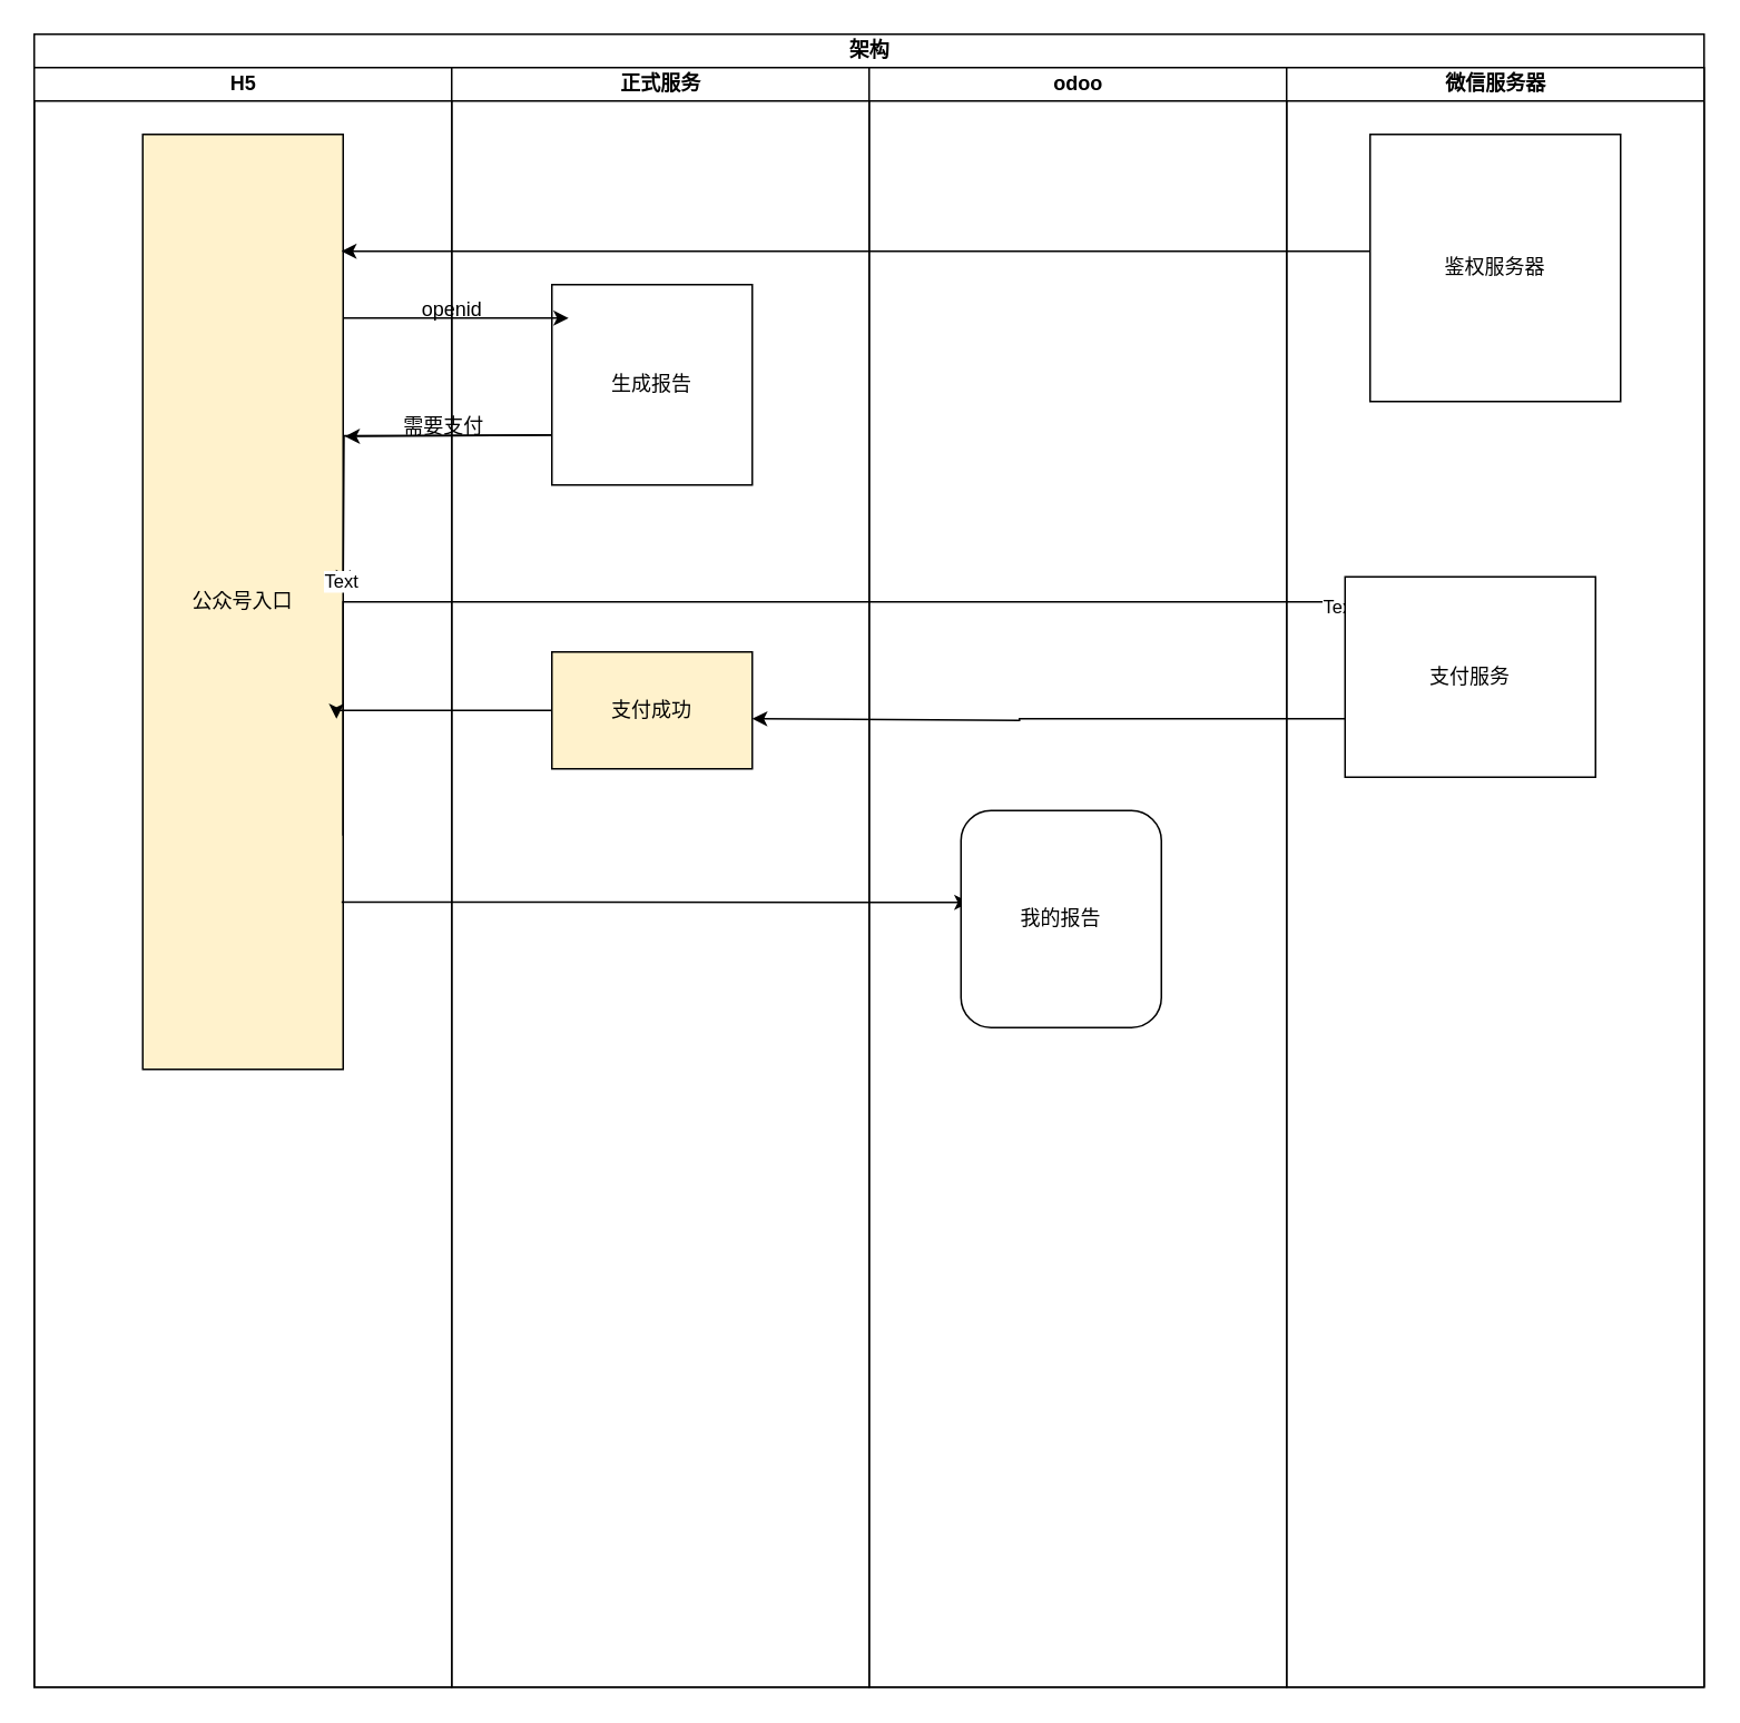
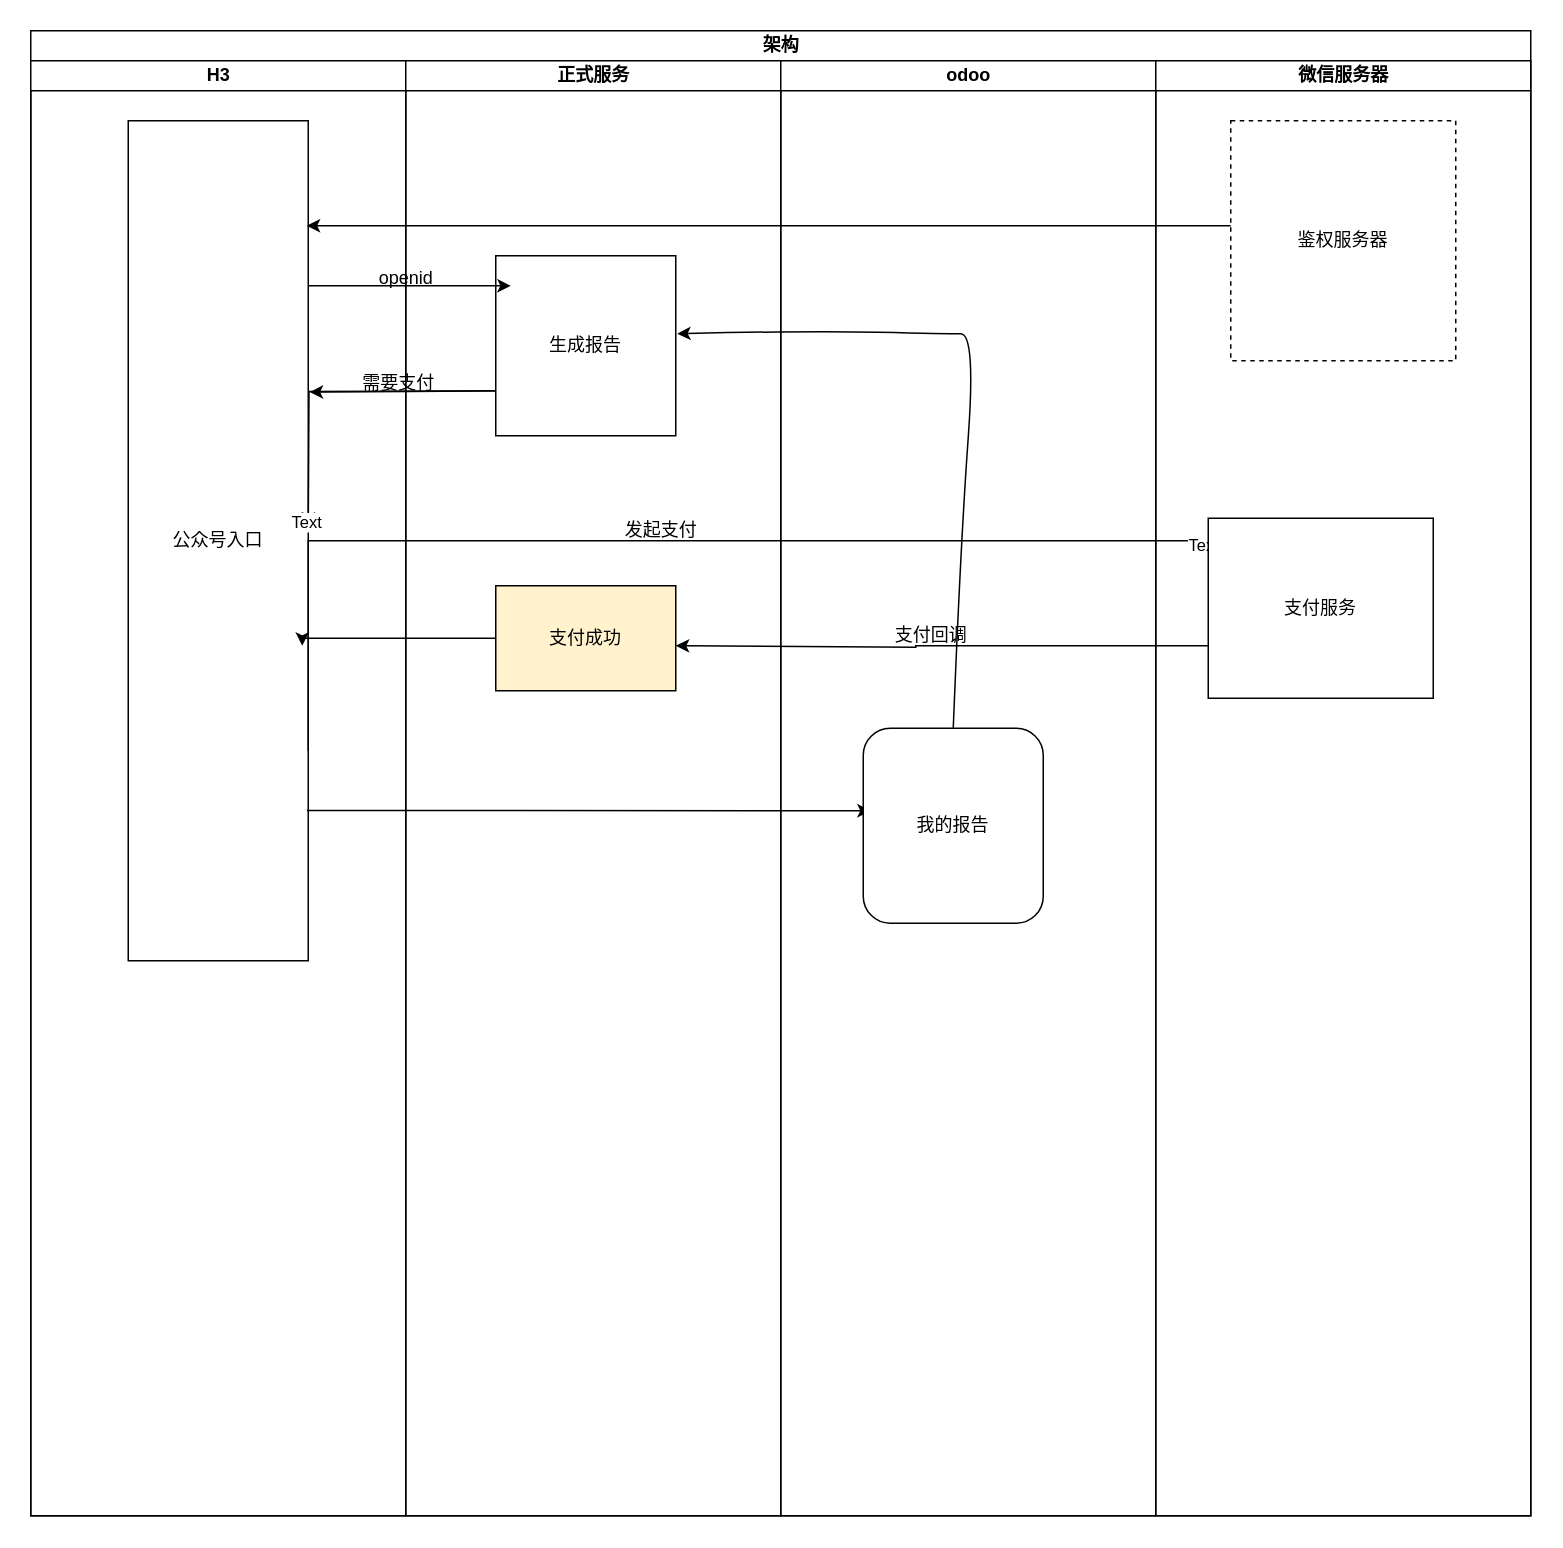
  <mxCell id="0" />
  <mxCell id="1" parent="0" />
  <mxCell id="2" value="架构" style="swimlane;html=1;childLayout=stackLayout;startSize=20;rounded=0;shadow=0;comic=0;labelBackgroundColor=none;strokeWidth=1;fontFamily=Verdana;fontSize=12;align=center;" parent="1" vertex="1"><mxGeometry x="20" y="20" width="1000" height="990" as="geometry"><mxRectangle x="40" y="20" width="70" height="30" as="alternateBounds" /></mxGeometry></mxCell>
- <mxCell id="3" value="H5" style="swimlane;html=1;startSize=20;" parent="2" vertex="1"><mxGeometry y="20" width="250" height="970" as="geometry" /></mxCell>
- <mxCell id="4" value="公众号入口" style="rounded=0;whiteSpace=wrap;html=1;fillColor=#fff2cc;" vertex="1" parent="3"><mxGeometry x="65" y="40" width="120" height="560" as="geometry" /></mxCell>
+ <mxCell id="3" value="H3" style="swimlane;html=1;startSize=20;" parent="2" vertex="1"><mxGeometry y="20" width="250" height="970" as="geometry" /></mxCell>
+ <mxCell id="4" value="公众号入口" style="rounded=0;whiteSpace=wrap;html=1;" vertex="1" parent="3"><mxGeometry x="65" y="40" width="120" height="560" as="geometry" /></mxCell>
  <mxCell id="5" style="edgeStyle=orthogonalEdgeStyle;rounded=0;orthogonalLoop=1;jettySize=auto;html=1;entryX=1;entryY=0.5;entryDx=0;entryDy=0;" edge="1" parent="3"><mxGeometry relative="1" as="geometry"><mxPoint x="320" y="220" as="sourcePoint" /><mxPoint x="185" y="310" as="targetPoint" /><Array as="points" /></mxGeometry></mxCell>
  <mxCell id="6" value="Text" style="edgeLabel;html=1;align=center;verticalAlign=middle;resizable=0;points=[];" vertex="1" connectable="0" parent="5"><mxGeometry x="0.982" y="-2" relative="1" as="geometry"><mxPoint as="offset" /></mxGeometry></mxCell>
  <mxCell id="7" style="edgeStyle=orthogonalEdgeStyle;rounded=0;orthogonalLoop=1;jettySize=auto;html=1;entryX=1.008;entryY=0.323;entryDx=0;entryDy=0;entryPerimeter=0;" edge="1" parent="3" target="4"><mxGeometry relative="1" as="geometry"><mxPoint x="320" y="220" as="sourcePoint" /><mxPoint x="185" y="310" as="targetPoint" /><Array as="points" /></mxGeometry></mxCell>
  <mxCell id="8" style="edgeStyle=orthogonalEdgeStyle;rounded=0;orthogonalLoop=1;jettySize=auto;html=1;exitX=1;exitY=0.75;exitDx=0;exitDy=0;" edge="1" parent="3" source="4"><mxGeometry relative="1" as="geometry"><mxPoint x="840" y="365" as="targetPoint" /><mxPoint x="225" y="500" as="sourcePoint" /><Array as="points"><mxPoint x="185" y="320" /><mxPoint x="840" y="320" /></Array></mxGeometry></mxCell>
  <mxCell id="9" value="Text" style="edgeLabel;html=1;align=center;verticalAlign=middle;resizable=0;points=[];" vertex="1" connectable="0" parent="8"><mxGeometry x="0.752" y="-2" relative="1" as="geometry"><mxPoint as="offset" /></mxGeometry></mxCell>
  <mxCell id="10" value="" style="endArrow=classic;html=1;rounded=0;exitX=0.992;exitY=0.821;exitDx=0;exitDy=0;exitPerimeter=0;" edge="1" parent="3" source="4"><mxGeometry width="50" height="50" relative="1" as="geometry"><mxPoint x="180" y="500" as="sourcePoint" /><mxPoint x="560" y="500" as="targetPoint" /></mxGeometry></mxCell>
  <mxCell id="11" value="正式服务" style="swimlane;html=1;startSize=20;" parent="2" vertex="1"><mxGeometry x="250" y="20" width="250" height="970" as="geometry" /></mxCell>
  <mxCell id="12" value="生成报告" style="rounded=0;whiteSpace=wrap;html=1;" vertex="1" parent="11"><mxGeometry x="60" y="130" width="120" height="120" as="geometry" /></mxCell>
  <mxCell id="13" value="openid" style="text;html=1;align=center;verticalAlign=middle;resizable=0;points=[];autosize=1;strokeColor=none;fillColor=none;" vertex="1" parent="11"><mxGeometry x="-30" y="130" width="60" height="30" as="geometry" /></mxCell>
  <mxCell id="14" style="edgeStyle=orthogonalEdgeStyle;rounded=0;orthogonalLoop=1;jettySize=auto;html=1;" edge="1" parent="11"><mxGeometry relative="1" as="geometry"><mxPoint x="70" y="150" as="targetPoint" /><mxPoint x="-65" y="150" as="sourcePoint" /><Array as="points"><mxPoint x="-50" y="150" /><mxPoint x="-50" y="150" /></Array></mxGeometry></mxCell>
  <mxCell id="15" value="需要支付" style="text;html=1;align=center;verticalAlign=middle;resizable=0;points=[];autosize=1;strokeColor=none;fillColor=none;" vertex="1" parent="11"><mxGeometry x="-40" y="200" width="70" height="30" as="geometry" /></mxCell>
  <mxCell id="16" value="odoo" style="swimlane;html=1;startSize=20;" parent="2" vertex="1"><mxGeometry x="500" y="20" width="250" height="970" as="geometry" /></mxCell>
  <mxCell id="17" value="我的报告" style="rounded=1;whiteSpace=wrap;html=1;" vertex="1" parent="16"><mxGeometry x="55" y="445" width="120" height="130" as="geometry" /></mxCell>
  <mxCell id="18" value="支付成功" style="whiteSpace=wrap;html=1;fillColor=#fff2cc;" vertex="1" parent="16"><mxGeometry x="-190" y="350" width="120" height="70" as="geometry" /></mxCell>
  <mxCell id="19" style="edgeStyle=orthogonalEdgeStyle;rounded=0;orthogonalLoop=1;jettySize=auto;html=1;" edge="1" parent="16"><mxGeometry relative="1" as="geometry"><mxPoint x="-70" y="390" as="targetPoint" /><mxPoint x="300" y="390" as="sourcePoint" /><Array as="points"><mxPoint x="90" y="390" /><mxPoint x="90" y="391" /></Array></mxGeometry></mxCell>
+ <mxCell id="20" value="" style="curved=1;endArrow=classic;html=1;rounded=0;exitX=0.5;exitY=0;exitDx=0;exitDy=0;entryX=1.008;entryY=0.433;entryDx=0;entryDy=0;entryPerimeter=0;" edge="1" parent="16" source="17" target="12"><mxGeometry width="50" height="50" relative="1" as="geometry"><mxPoint x="70" y="320" as="sourcePoint" /><mxPoint x="120" y="270" as="targetPoint" /><Array as="points"><mxPoint x="120" y="320" /><mxPoint x="130" y="182" /><mxPoint x="110" y="182" /><mxPoint x="20" y="180" /></Array></mxGeometry></mxCell>
  <mxCell id="21" style="edgeStyle=orthogonalEdgeStyle;rounded=0;orthogonalLoop=1;jettySize=auto;html=1;" edge="1" parent="2" source="18"><mxGeometry relative="1" as="geometry"><mxPoint x="181" y="410" as="targetPoint" /><Array as="points"><mxPoint x="181" y="405" /></Array></mxGeometry></mxCell>
  <mxCell id="22" value="微信服务器" style="swimlane;html=1;startSize=20;" vertex="1" parent="1"><mxGeometry x="770" y="40" width="250" height="970" as="geometry" /></mxCell>
- <mxCell id="23" value="鉴权服务器" style="rounded=0;whiteSpace=wrap;html=1;" vertex="1" parent="22"><mxGeometry x="50" y="40" width="150" height="160" as="geometry" /></mxCell>
+ <mxCell id="23" value="鉴权服务器" style="rounded=0;whiteSpace=wrap;html=1;dashed=1;" vertex="1" parent="22"><mxGeometry x="50" y="40" width="150" height="160" as="geometry" /></mxCell>
  <mxCell id="24" value="支付服务" style="whiteSpace=wrap;html=1;" vertex="1" parent="22"><mxGeometry x="35" y="305" width="150" height="120" as="geometry" /></mxCell>
  <mxCell id="25" style="edgeStyle=orthogonalEdgeStyle;rounded=0;orthogonalLoop=1;jettySize=auto;html=1;" edge="1" parent="1" source="23"><mxGeometry relative="1" as="geometry"><mxPoint x="204" y="150" as="targetPoint" /><Array as="points"><mxPoint x="670" y="150" /><mxPoint x="670" y="150" /></Array></mxGeometry></mxCell>
+ <mxCell id="26" value="发起支付" style="text;html=1;align=center;verticalAlign=middle;resizable=0;points=[];autosize=1;strokeColor=none;fillColor=none;" vertex="1" parent="1"><mxGeometry x="405" y="338" width="70" height="30" as="geometry" /></mxCell>
+ <mxCell id="27" value="支付回调" style="text;html=1;align=center;verticalAlign=middle;resizable=0;points=[];autosize=1;strokeColor=none;fillColor=none;" vertex="1" parent="1"><mxGeometry x="585" y="408" width="70" height="30" as="geometry" /></mxCell>
